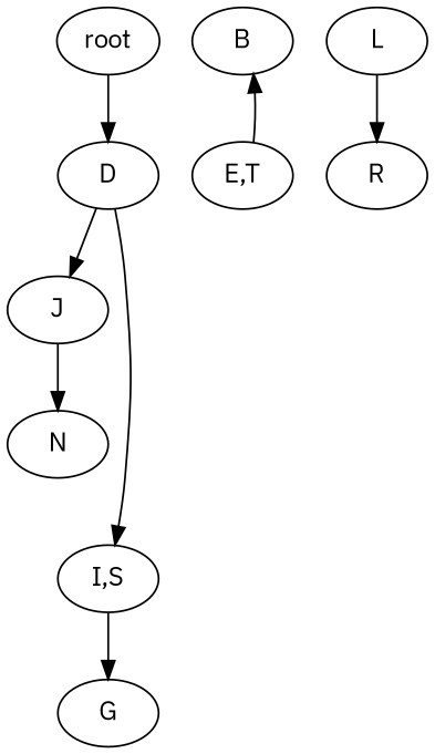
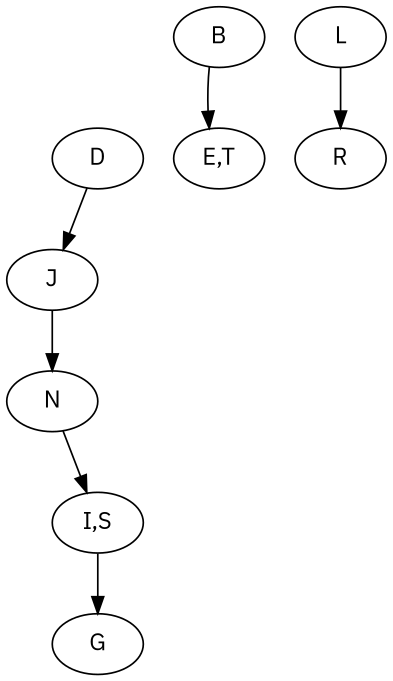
  strict digraph {
    fontname="IBM Plex Sans"
    node [fontname="IBM Plex Sans"]
    edge [fontname="IBM Plex Sans"]
-   n1 [label=root]
    n2 [label=D]
    n3 [label=J]
    n4 [label=N]
    n5 [label="I,S"]
    n6 [label=B]
    n7 [label="E,T"]
    n8 [label=L]
    n9 [label=R]
    n10 [label=G]
-   n1 -> n2
    n2 -> n3
    n3 -> n4
-   n2 -> n5
+   n4 -> n5
    n5 -> n10
-   n7 -> n6
+   n6 -> n7
    n8 -> n9
  }
